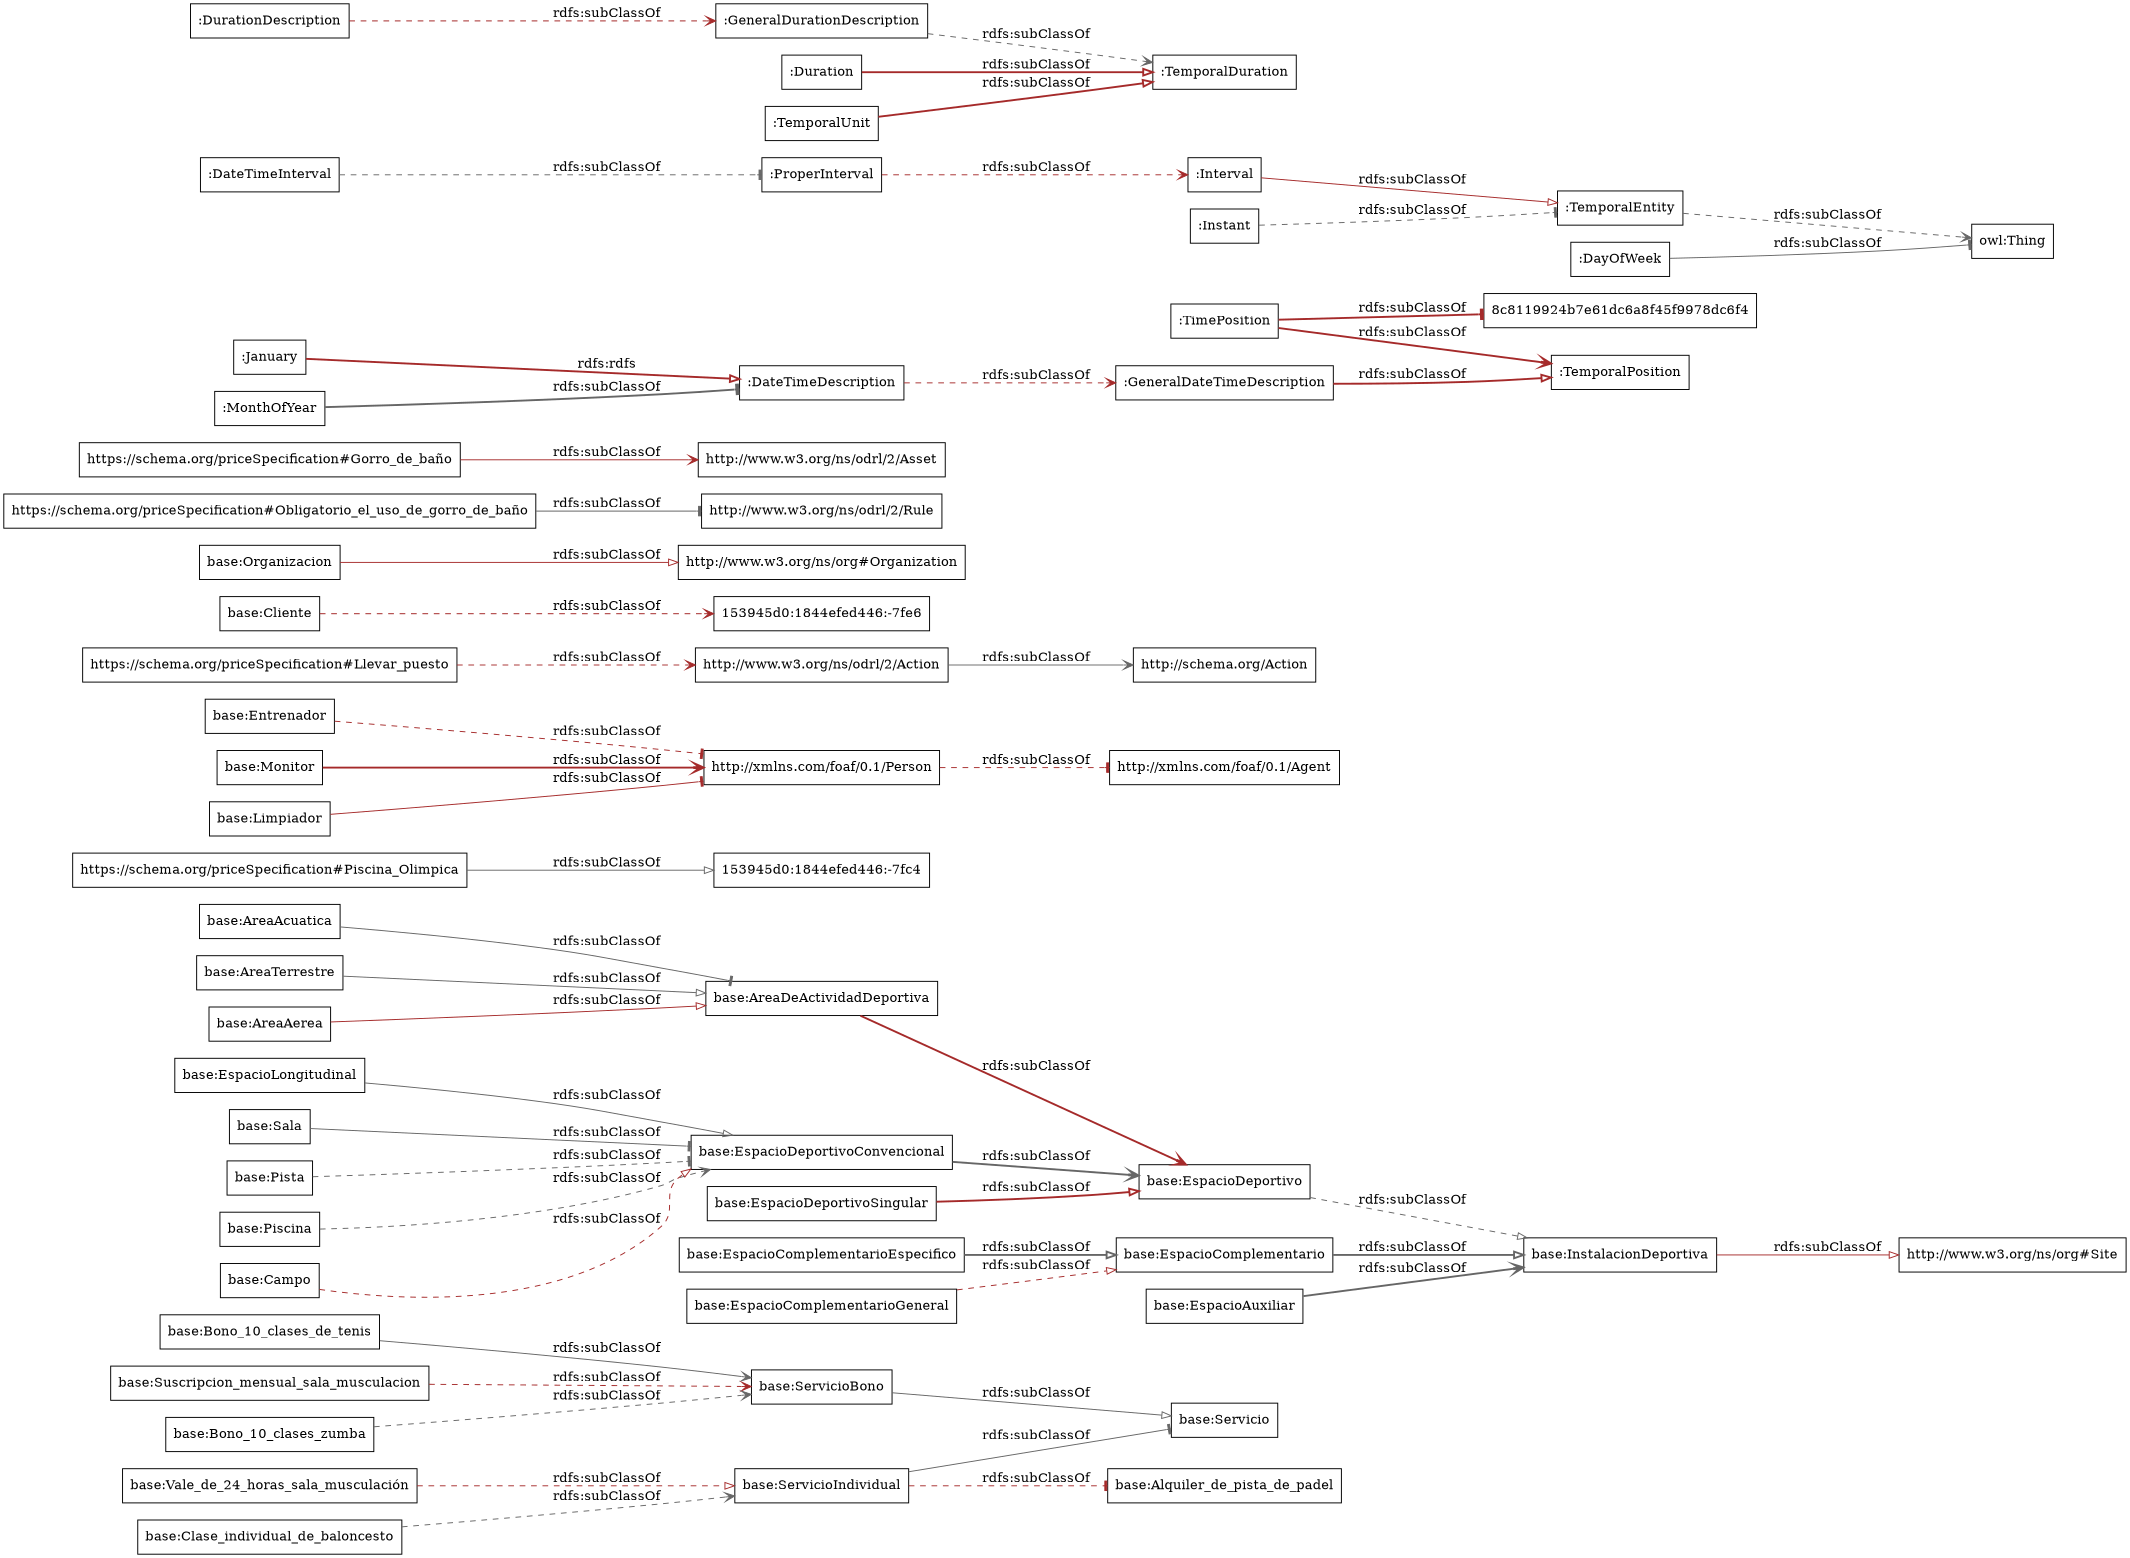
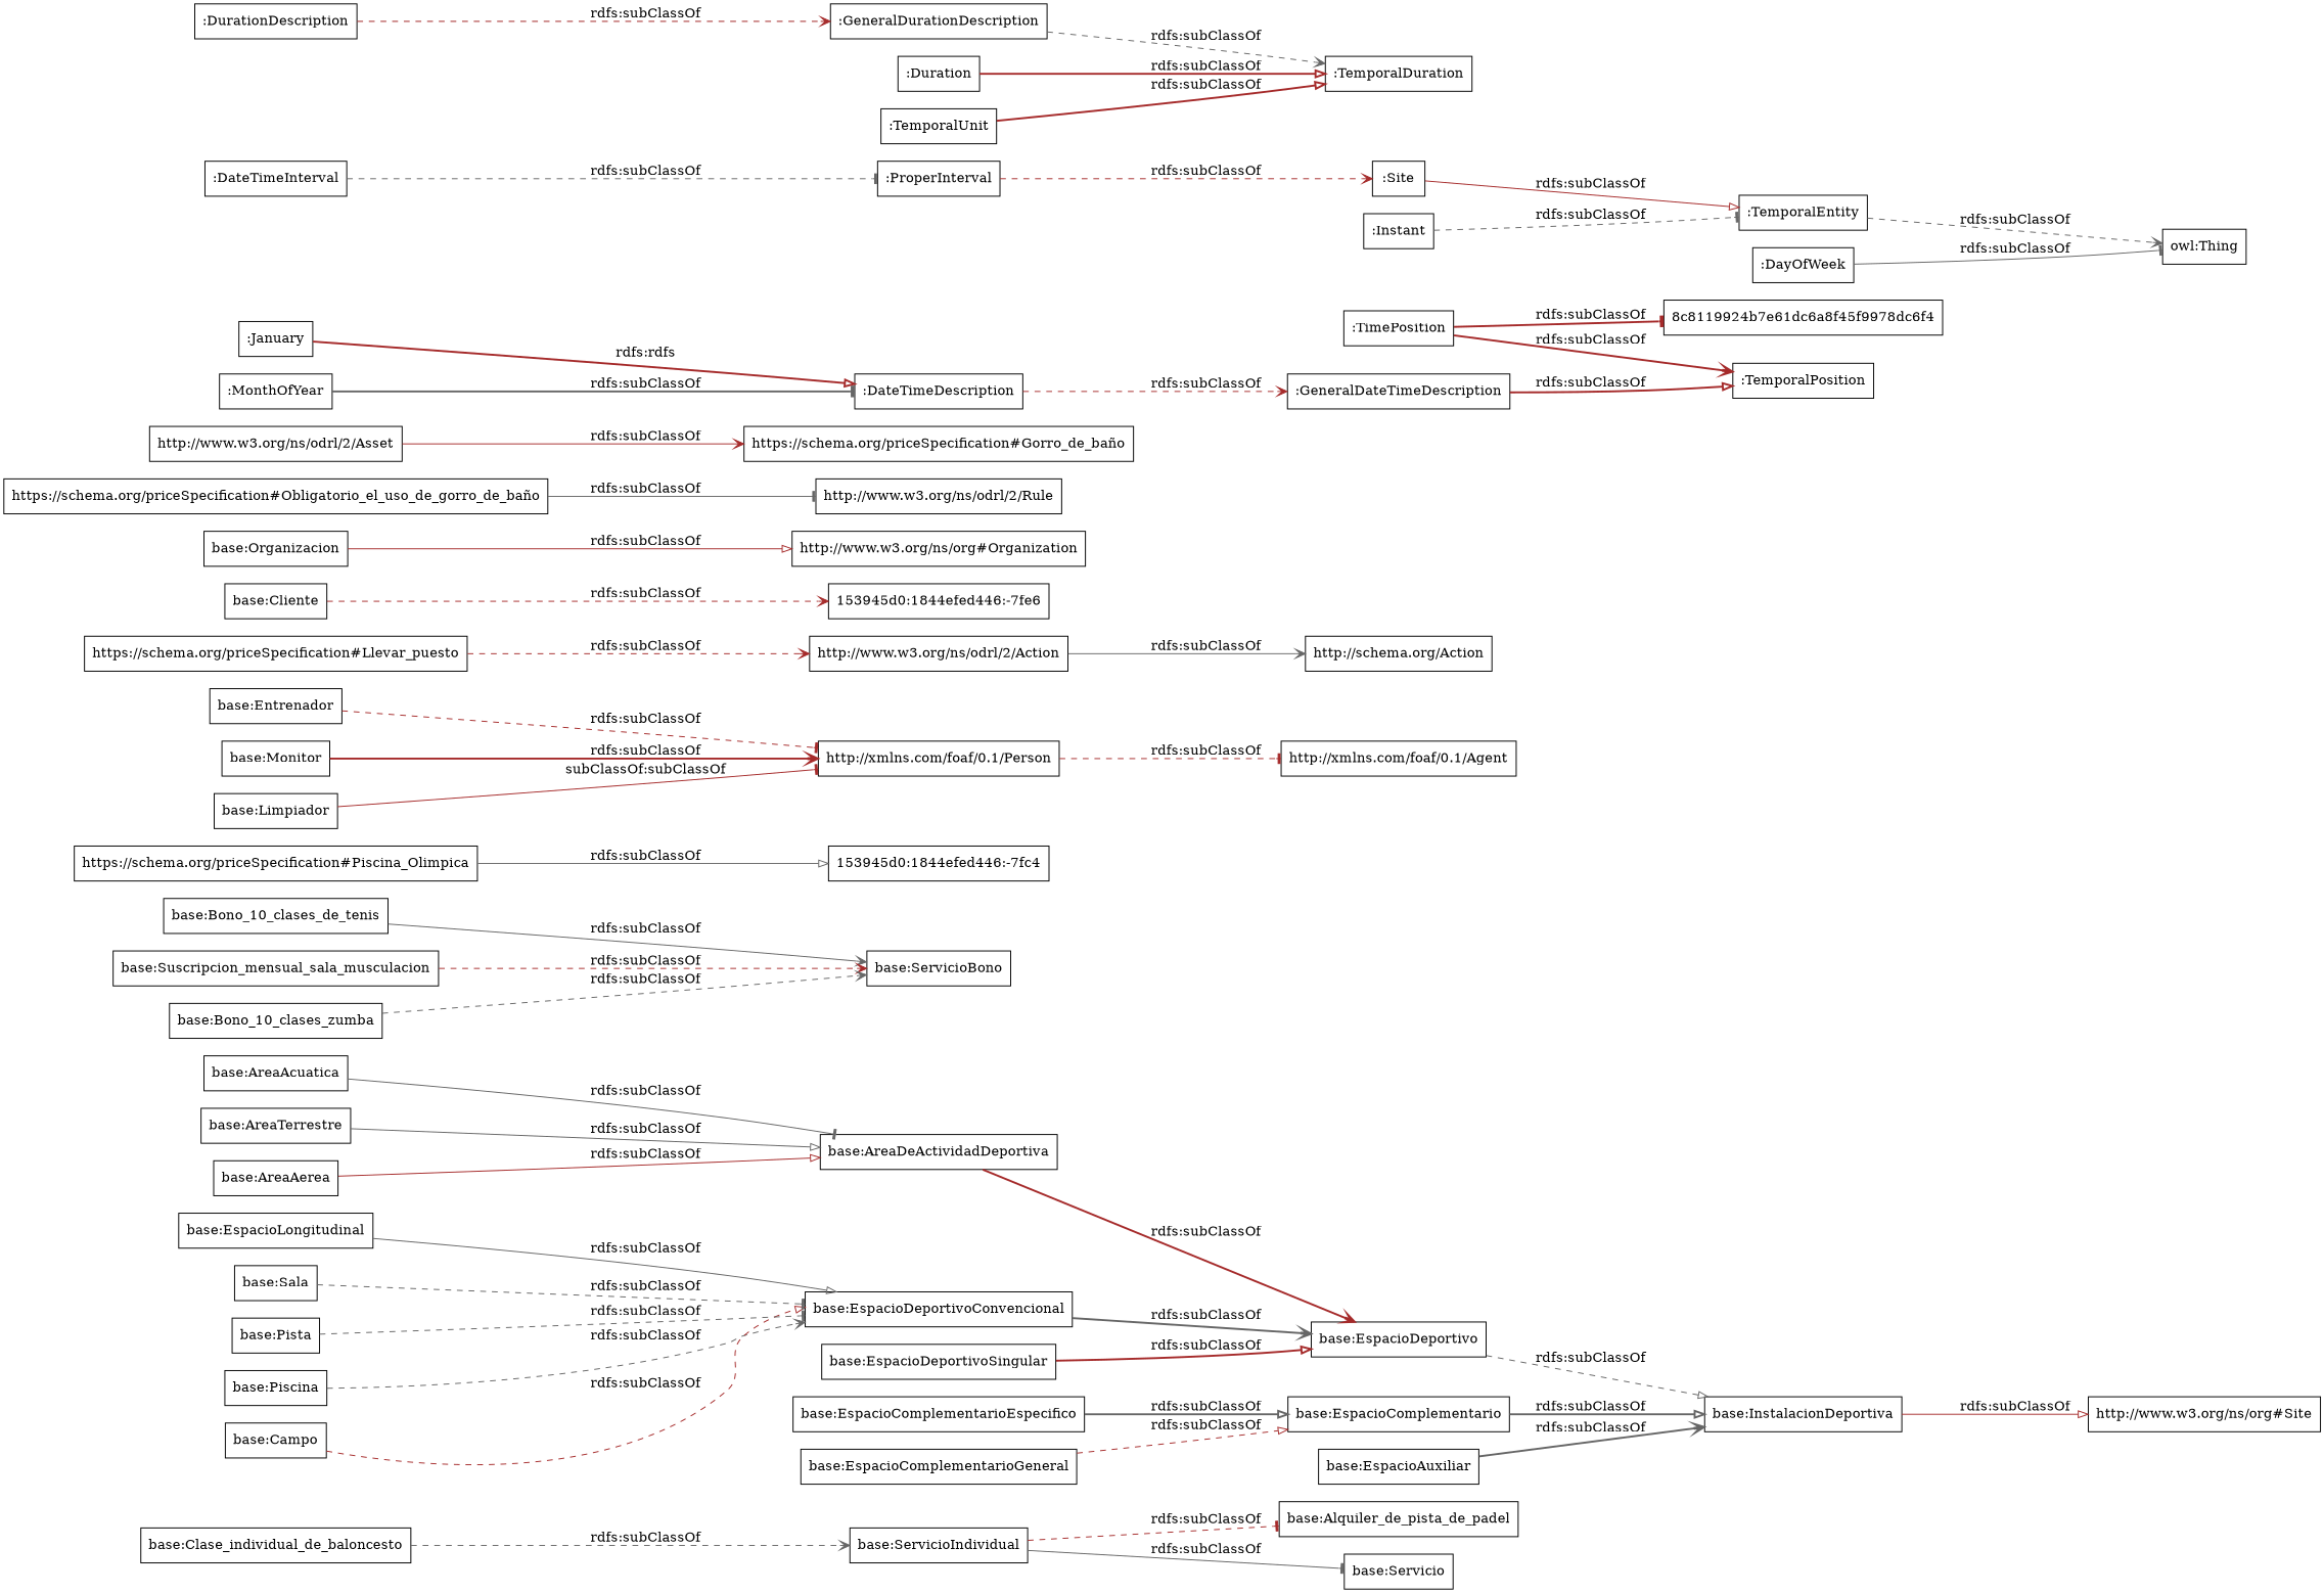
  digraph {
    rankdir=LR
    node [color=black shape=rectangle]
    edge [arrowhead=onormal color=brown style=dashed]
    "base:ServicioIndividual"
    "base:Alquiler_de_pista_de_padel"
    "base:Servicio"
    "base:EspacioComplementarioEspecifico"
    "base:EspacioComplementario"
    "base:InstalacionDeportiva"
-   "base:Vale_de_24_horas_sala_musculación"
    "base:EspacioDeportivoSingular"
    "base:EspacioDeportivo"
    "http://www.w3.org/ns/org#Site"
    "base:Bono_10_clases_de_tenis"
    "base:ServicioBono"
    "base:AreaAerea"
    "base:AreaDeActividadDeportiva"
    "https://schema.org/priceSpecification#Piscina_Olimpica"
    "153945d0:1844efed446:-7fc4"
    "base:Entrenador"
    "http://xmlns.com/foaf/0.1/Person"
    "http://xmlns.com/foaf/0.1/Agent"
    "base:Suscripcion_mensual_sala_musculacion"
    "base:Piscina"
    "base:EspacioDeportivoConvencional"
    "base:EspacioAuxiliar"
    "base:EspacioComplementarioGeneral"
    "base:Monitor"
    "base:Campo"
    "base:Limpiador"
    "base:EspacioLongitudinal"
    "http://www.w3.org/ns/odrl/2/Action"
    "http://schema.org/Action"
    "base:AreaAcuatica"
    "base:Cliente"
    "153945d0:1844efed446:-7fe6"
    "base:Bono_10_clases_zumba"
    "base:Sala"
    "https://schema.org/priceSpecification#Llevar_puesto"
    "base:Organizacion"
    "http://www.w3.org/ns/org#Organization"
    "https://schema.org/priceSpecification#Obligatorio_el_uso_de_gorro_de_baño"
    "http://www.w3.org/ns/odrl/2/Rule"
    "base:Clase_individual_de_baloncesto"
    "base:Pista"
    "base:AreaTerrestre"
    "https://schema.org/priceSpecification#Gorro_de_baño"
    "http://www.w3.org/ns/odrl/2/Asset"
    ":GeneralDateTimeDescription"
    ":TemporalPosition"
    ":DateTimeInterval"
    ":ProperInterval"
-   ":Interval"
+   ":Interval" [label=":Site"]
    ":DurationDescription"
    ":GeneralDurationDescription"
    ":TemporalDuration"
    ":Duration"
    ":January"
    ":DateTimeDescription"
    ":TemporalEntity"
    ":TimePosition"
    "8c8119924b7e61dc6a8f45f9978dc6f4"
    "owl:Thing"
    ":MonthOfYear"
    ":TemporalUnit"
    ":Instant"
    ":DayOfWeek"
    "base:ServicioIndividual" -> "base:Alquiler_de_pista_de_padel" [arrowhead=tee label="rdfs:subClassOf"]
    "base:ServicioIndividual" -> "base:Servicio" [arrowhead=tee color=gray40 label="rdfs:subClassOf" style=solid]
    "base:EspacioComplementarioEspecifico" -> "base:EspacioComplementario" [color=gray40 label="rdfs:subClassOf" style=bold]
    "base:EspacioComplementario" -> "base:InstalacionDeportiva" [color=gray40 label="rdfs:subClassOf" style=bold]
    "base:InstalacionDeportiva" -> "http://www.w3.org/ns/org#Site" [label="rdfs:subClassOf" style=solid]
-   "base:Vale_de_24_horas_sala_musculación" -> "base:ServicioIndividual" [label="rdfs:subClassOf"]
    "base:EspacioDeportivoSingular" -> "base:EspacioDeportivo" [label="rdfs:subClassOf" style=bold]
    "base:EspacioDeportivo" -> "base:InstalacionDeportiva" [color=gray40 label="rdfs:subClassOf"]
    "base:Bono_10_clases_de_tenis" -> "base:ServicioBono" [arrowhead=vee color=gray40 label="rdfs:subClassOf" style=solid]
-   "base:ServicioBono" -> "base:Servicio" [color=gray40 label="rdfs:subClassOf" style=solid]
    "base:AreaAerea" -> "base:AreaDeActividadDeportiva" [label="rdfs:subClassOf" style=solid]
    "base:AreaDeActividadDeportiva" -> "base:EspacioDeportivo" [arrowhead=vee label="rdfs:subClassOf" style=bold]
    "https://schema.org/priceSpecification#Piscina_Olimpica" -> "153945d0:1844efed446:-7fc4" [color=gray40 label="rdfs:subClassOf" style=solid]
    "base:Entrenador" -> "http://xmlns.com/foaf/0.1/Person" [arrowhead=tee label="rdfs:subClassOf"]
    "http://xmlns.com/foaf/0.1/Person" -> "http://xmlns.com/foaf/0.1/Agent" [arrowhead=tee label="rdfs:subClassOf"]
    "base:Suscripcion_mensual_sala_musculacion" -> "base:ServicioBono" [arrowhead=vee label="rdfs:subClassOf"]
    "base:Piscina" -> "base:EspacioDeportivoConvencional" [arrowhead=vee color=gray40 label="rdfs:subClassOf"]
    "base:EspacioDeportivoConvencional" -> "base:EspacioDeportivo" [arrowhead=vee color=gray40 label="rdfs:subClassOf" style=bold]
    "base:EspacioAuxiliar" -> "base:InstalacionDeportiva" [arrowhead=vee color=gray40 label="rdfs:subClassOf" style=bold]
    "base:EspacioComplementarioGeneral" -> "base:EspacioComplementario" [label="rdfs:subClassOf"]
    "base:Monitor" -> "http://xmlns.com/foaf/0.1/Person" [arrowhead=vee label="rdfs:subClassOf" style=bold]
    "base:Campo" -> "base:EspacioDeportivoConvencional" [label="rdfs:subClassOf"]
-   "base:Limpiador" -> "http://xmlns.com/foaf/0.1/Person" [arrowhead=tee label="rdfs:subClassOf" style=solid]
+   "base:Limpiador" -> "http://xmlns.com/foaf/0.1/Person" [arrowhead=tee label="subClassOf:subClassOf" style=solid]
    "base:EspacioLongitudinal" -> "base:EspacioDeportivoConvencional" [color=gray40 label="rdfs:subClassOf" style=solid]
    "http://www.w3.org/ns/odrl/2/Action" -> "http://schema.org/Action" [arrowhead=vee color=gray40 label="rdfs:subClassOf" style=solid]
    "base:AreaAcuatica" -> "base:AreaDeActividadDeportiva" [arrowhead=tee color=gray40 label="rdfs:subClassOf" style=solid]
    "base:Cliente" -> "153945d0:1844efed446:-7fe6" [arrowhead=vee label="rdfs:subClassOf"]
    "base:Bono_10_clases_zumba" -> "base:ServicioBono" [arrowhead=vee color=gray40 label="rdfs:subClassOf"]
-   "base:Sala" -> "base:EspacioDeportivoConvencional" [arrowhead=tee color=gray40 label="rdfs:subClassOf" style=solid]
+   "base:Sala" -> "base:EspacioDeportivoConvencional" [arrowhead=tee color=gray40 label="rdfs:subClassOf"]
    "https://schema.org/priceSpecification#Llevar_puesto" -> "http://www.w3.org/ns/odrl/2/Action" [arrowhead=vee label="rdfs:subClassOf"]
    "base:Organizacion" -> "http://www.w3.org/ns/org#Organization" [label="rdfs:subClassOf" style=solid]
    "https://schema.org/priceSpecification#Obligatorio_el_uso_de_gorro_de_baño" -> "http://www.w3.org/ns/odrl/2/Rule" [arrowhead=tee color=gray40 label="rdfs:subClassOf" style=solid]
    "base:Clase_individual_de_baloncesto" -> "base:ServicioIndividual" [arrowhead=vee color=gray40 label="rdfs:subClassOf"]
    "base:Pista" -> "base:EspacioDeportivoConvencional" [arrowhead=tee color=gray40 label="rdfs:subClassOf"]
    "base:AreaTerrestre" -> "base:AreaDeActividadDeportiva" [color=gray40 label="rdfs:subClassOf" style=solid]
-   "https://schema.org/priceSpecification#Gorro_de_baño" -> "http://www.w3.org/ns/odrl/2/Asset" [arrowhead=vee label="rdfs:subClassOf" style=solid]
+   "http://www.w3.org/ns/odrl/2/Asset" -> "https://schema.org/priceSpecification#Gorro_de_baño" [arrowhead=vee label="rdfs:subClassOf" style=solid]
    ":GeneralDateTimeDescription" -> ":TemporalPosition" [label="rdfs:subClassOf" style=bold]
    ":DateTimeInterval" -> ":ProperInterval" [arrowhead=tee color=gray40 label="rdfs:subClassOf"]
    ":ProperInterval" -> ":Interval" [arrowhead=vee label="rdfs:subClassOf"]
    ":Interval" -> ":TemporalEntity" [label="rdfs:subClassOf" style=solid]
    ":DurationDescription" -> ":GeneralDurationDescription" [arrowhead=vee label="rdfs:subClassOf"]
    ":GeneralDurationDescription" -> ":TemporalDuration" [arrowhead=vee color=gray40 label="rdfs:subClassOf"]
    ":Duration" -> ":TemporalDuration" [label="rdfs:subClassOf" style=bold]
    ":January" -> ":DateTimeDescription" [label="rdfs:rdfs" style=bold]
    ":DateTimeDescription" -> ":GeneralDateTimeDescription" [arrowhead=vee label="rdfs:subClassOf"]
    ":TemporalEntity" -> "owl:Thing" [arrowhead=vee color=gray40 label="rdfs:subClassOf"]
    ":TimePosition" -> ":TemporalPosition" [arrowhead=vee label="rdfs:subClassOf" style=bold]
    ":TimePosition" -> "8c8119924b7e61dc6a8f45f9978dc6f4" [arrowhead=tee label="rdfs:subClassOf" style=bold]
    ":MonthOfYear" -> ":DateTimeDescription" [arrowhead=tee color=gray40 label="rdfs:subClassOf" style=bold]
    ":TemporalUnit" -> ":TemporalDuration" [label="rdfs:subClassOf" style=bold]
    ":Instant" -> ":TemporalEntity" [arrowhead=tee color=gray40 label="rdfs:subClassOf"]
    ":DayOfWeek" -> "owl:Thing" [arrowhead=tee color=gray40 label="rdfs:subClassOf" style=solid]
  }
